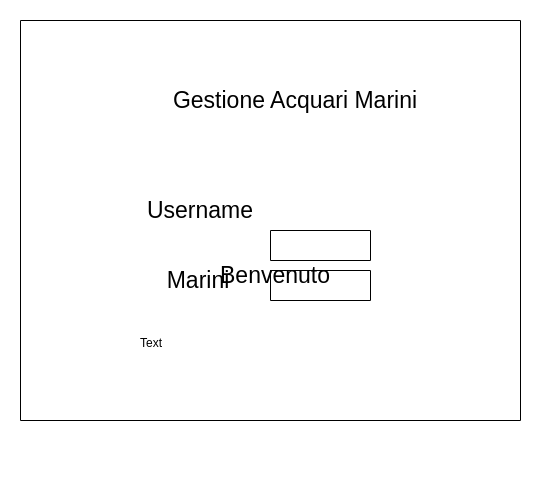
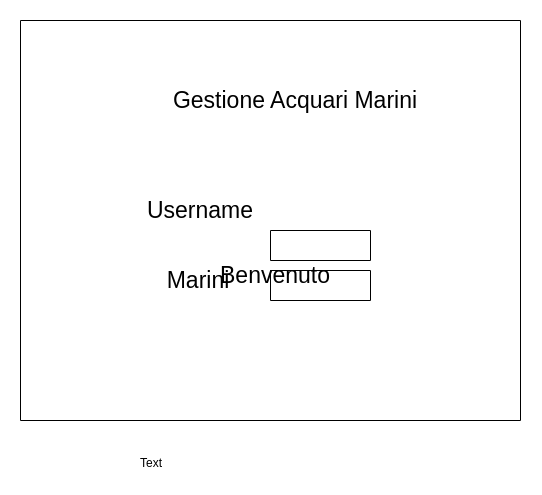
  <mxCell id="0" />
  <mxCell id="1" parent="0" />
  <mxCell id="2" value="" style="endArrow=none;html=1;" edge="1" parent="1"><mxGeometry width="50" height="50" relative="1" as="geometry"><mxPoint x="20" y="20" as="sourcePoint" /><mxPoint x="520" y="20" as="targetPoint" /></mxGeometry></mxCell>
  <mxCell id="3" value="" style="endArrow=none;html=1;" edge="1" parent="1"><mxGeometry width="50" height="50" relative="1" as="geometry"><mxPoint x="20" y="420" as="sourcePoint" /><mxPoint x="520" y="420" as="targetPoint" /></mxGeometry></mxCell>
  <mxCell id="4" value="" style="endArrow=none;html=1;" edge="1" parent="1"><mxGeometry width="50" height="50" relative="1" as="geometry"><mxPoint x="20" y="420" as="sourcePoint" /><mxPoint x="20" y="20" as="targetPoint" /></mxGeometry></mxCell>
- <mxCell id="5" value="Text" style="text;html=1;resizable=0;points=[];autosize=1;align=left;verticalAlign=top;spacingTop=-4;" vertex="1" parent="1"><mxGeometry x="138" y="333" width="40" height="20" as="geometry" /></mxCell>
+ <mxCell id="5" value="Text" style="text;html=1;resizable=0;points=[];autosize=1;align=left;verticalAlign=top;spacingTop=-4;" vertex="1" parent="1"><mxGeometry x="138" y="453" width="40" height="20" as="geometry" /></mxCell>
  <mxCell id="6" value="" style="endArrow=none;html=1;" edge="1" parent="1"><mxGeometry width="50" height="50" relative="1" as="geometry"><mxPoint x="520" y="20" as="sourcePoint" /><mxPoint x="520" y="420" as="targetPoint" /></mxGeometry></mxCell>
  <mxCell id="7" value="Gestione Acquari Marini" style="text;html=1;strokeColor=none;fillColor=none;align=center;verticalAlign=middle;whiteSpace=wrap;rounded=0;fontSize=23;" vertex="1" parent="1"><mxGeometry x="170" y="90" width="250" height="20" as="geometry" /></mxCell>
  <mxCell id="8" value="Username" style="text;html=1;strokeColor=none;fillColor=none;align=center;verticalAlign=middle;whiteSpace=wrap;rounded=0;fontSize=23;" vertex="1" parent="1"><mxGeometry x="180" y="200" width="40" height="20" as="geometry" /></mxCell>
  <mxCell id="9" value="" style="endArrow=none;html=1;fontSize=23;" edge="1" parent="1"><mxGeometry width="50" height="50" relative="1" as="geometry"><mxPoint x="270" y="230" as="sourcePoint" /><mxPoint x="370" y="230" as="targetPoint" /></mxGeometry></mxCell>
  <mxCell id="10" value="" style="endArrow=none;html=1;fontSize=23;" edge="1" parent="1"><mxGeometry width="50" height="50" relative="1" as="geometry"><mxPoint x="270" y="260" as="sourcePoint" /><mxPoint x="370" y="260" as="targetPoint" /></mxGeometry></mxCell>
  <mxCell id="11" value="" style="endArrow=none;html=1;fontSize=23;" edge="1" parent="1"><mxGeometry width="50" height="50" relative="1" as="geometry"><mxPoint x="270" y="260" as="sourcePoint" /><mxPoint x="270" y="230" as="targetPoint" /></mxGeometry></mxCell>
  <mxCell id="12" value="" style="endArrow=none;html=1;fontSize=23;" edge="1" parent="1"><mxGeometry width="50" height="50" relative="1" as="geometry"><mxPoint x="370" y="260" as="sourcePoint" /><mxPoint x="370" y="230" as="targetPoint" /></mxGeometry></mxCell>
  <mxCell id="13" value="" style="endArrow=none;html=1;fontSize=23;" edge="1" parent="1"><mxGeometry width="50" height="50" relative="1" as="geometry"><mxPoint x="270" y="270" as="sourcePoint" /><mxPoint x="370" y="270" as="targetPoint" /></mxGeometry></mxCell>
  <mxCell id="14" value="" style="endArrow=none;html=1;fontSize=23;" edge="1" parent="1"><mxGeometry width="50" height="50" relative="1" as="geometry"><mxPoint x="270" y="300" as="sourcePoint" /><mxPoint x="370" y="300" as="targetPoint" /></mxGeometry></mxCell>
  <mxCell id="15" value="" style="endArrow=none;html=1;fontSize=23;" edge="1" parent="1"><mxGeometry width="50" height="50" relative="1" as="geometry"><mxPoint x="270" y="300" as="sourcePoint" /><mxPoint x="270" y="270" as="targetPoint" /></mxGeometry></mxCell>
  <mxCell id="16" value="" style="endArrow=none;html=1;fontSize=23;" edge="1" parent="1"><mxGeometry width="50" height="50" relative="1" as="geometry"><mxPoint x="370" y="300" as="sourcePoint" /><mxPoint x="370" y="270" as="targetPoint" /></mxGeometry></mxCell>
  <mxCell id="17" value="Benvenuto" style="text;html=1;strokeColor=none;fillColor=none;align=center;verticalAlign=middle;whiteSpace=wrap;rounded=0;fontSize=23;" vertex="1" parent="1"><mxGeometry x="255" y="265" width="40" height="20" as="geometry" /></mxCell>
  <mxCell id="18" value="Marini&lt;br&gt;" style="text;html=1;strokeColor=none;fillColor=none;align=center;verticalAlign=middle;whiteSpace=wrap;rounded=0;fontSize=23;" vertex="1" parent="1"><mxGeometry x="178" y="270" width="40" height="20" as="geometry" /></mxCell>
